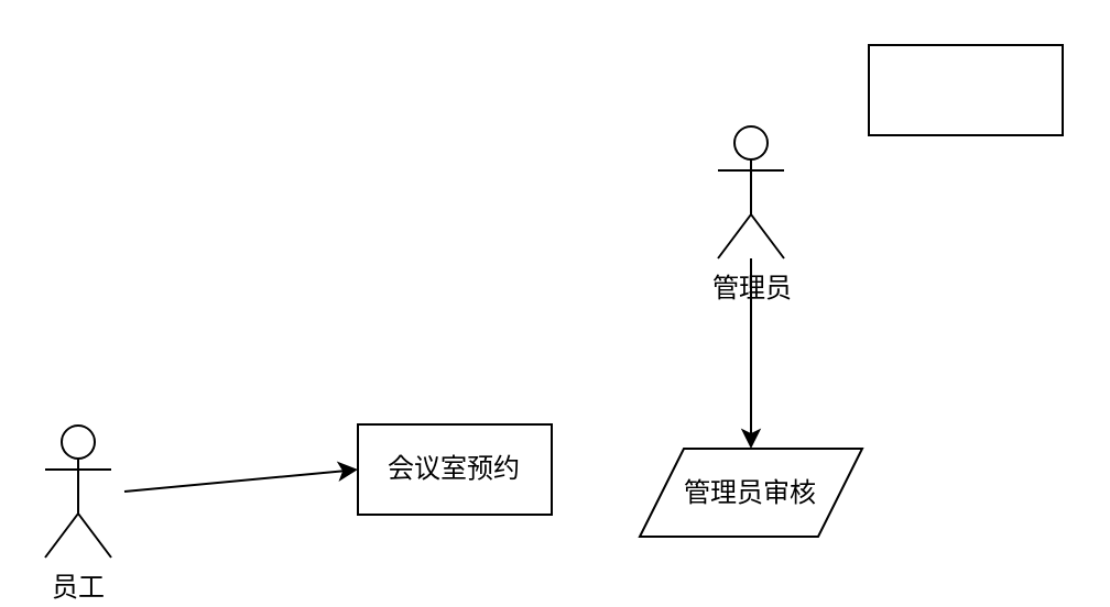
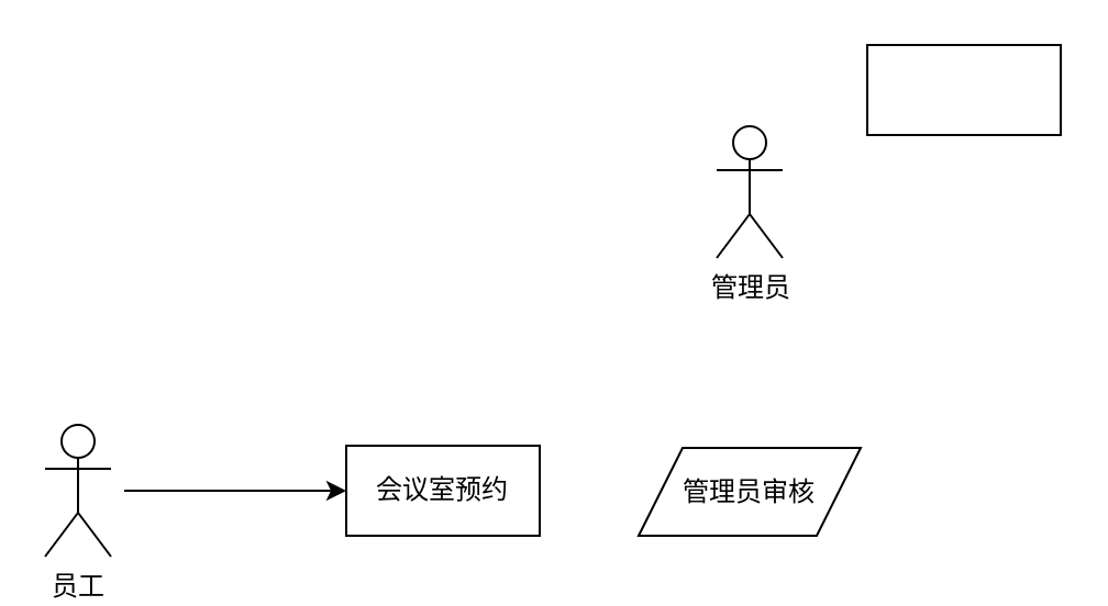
  <mxCell id="0" />
  <mxCell id="1" parent="0" />
  <mxCell id="2" value="员工" style="shape=umlActor;verticalLabelPosition=bottom;verticalAlign=top;html=1;outlineConnect=0;" vertex="1" parent="1"><mxGeometry x="20" y="193" width="30" height="60" as="geometry" /></mxCell>
- <mxCell id="3" value="" style="edgeStyle=orthogonalEdgeStyle;rounded=0;orthogonalLoop=1;jettySize=auto;html=1;" edge="1" parent="1" source="4" target="8"><mxGeometry relative="1" as="geometry" /></mxCell>
  <mxCell id="4" value="管理员" style="shape=umlActor;verticalLabelPosition=bottom;verticalAlign=top;html=1;outlineConnect=0;" vertex="1" parent="1"><mxGeometry x="325.5" y="57" width="30" height="60" as="geometry" /></mxCell>
- <mxCell id="5" value="会议室预约" style="rounded=0;whiteSpace=wrap;html=1;" vertex="1" parent="1"><mxGeometry x="162" y="192.5" width="88" height="41" as="geometry" /></mxCell>
+ <mxCell id="5" value="会议室预约" style="rounded=0;whiteSpace=wrap;html=1;" vertex="1" parent="1"><mxGeometry x="157" y="202.5" width="88" height="41" as="geometry" /></mxCell>
  <mxCell id="6" value="" style="rounded=0;whiteSpace=wrap;html=1;" vertex="1" parent="1"><mxGeometry x="394" y="20" width="88" height="41" as="geometry" /></mxCell>
  <mxCell id="7" value="" style="endArrow=classic;html=1;rounded=0;entryX=0;entryY=0.5;entryDx=0;entryDy=0;" edge="1" parent="1" target="5"><mxGeometry width="50" height="50" relative="1" as="geometry"><mxPoint x="56" y="223" as="sourcePoint" /><mxPoint x="253" y="267" as="targetPoint" /></mxGeometry></mxCell>
  <mxCell id="8" value="管理员审核" style="shape=parallelogram;perimeter=parallelogramPerimeter;whiteSpace=wrap;html=1;fixedSize=1;" vertex="1" parent="1"><mxGeometry x="290" y="203.5" width="101" height="40" as="geometry" /></mxCell>
